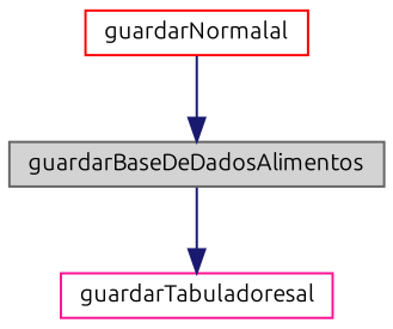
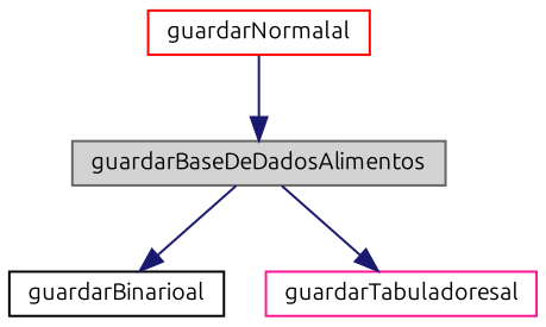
  digraph {
    fontname=Ubuntu
    rankdir=TB
    node [fillcolor=white fontname=Ubuntu fontsize=10 shape=record style=filled]
    edge [color=midnightblue fontname=Ubuntu fontsize=10 labelfontname=Helvetica labelfontsize=10 style=solid]
    n1 [color=gray40 fillcolor=lightgrey fontcolor=black height=0.2 label=guardarBaseDeDadosAlimentos width=0.4]
+   n2 [color=black height=0.2 label=guardarBinarioal width=0.4]
    n3 [color=deeppink height=0.2 label=guardarTabuladoresal width=0.4]
    n4 [color=red height=0.2 label=guardarNormalal width=0.4]
+   n1 -> n2
    n1 -> n3
    n4 -> n1
  }
